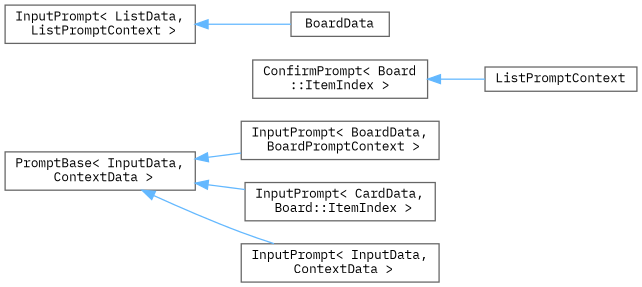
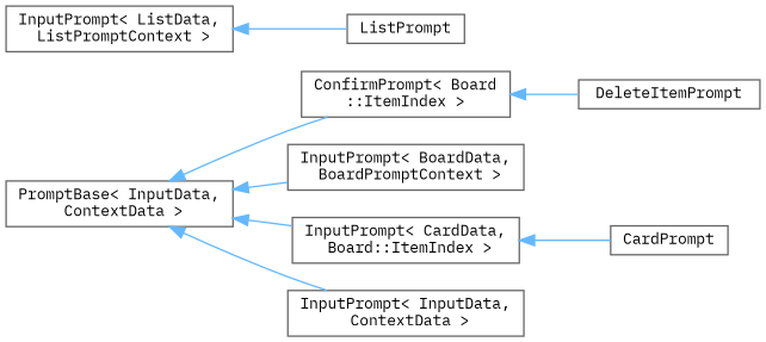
  digraph {
    fontname="IBM Plex Mono"
    rankdir=LR
    node [color=grey40 fillcolor=white fontname="IBM Plex Mono" fontsize=10 shape=box style=filled]
    edge [color=steelblue1 dir=back fontname="IBM Plex Mono" fontsize=10 labelfontname=Helvetica labelfontsize=10 style=solid]
    n1 [height=0.2 label="PromptBase\< InputData,\l ContextData \>" width=0.4]
    n2 [height=0.2 label="ConfirmPrompt\< Board\l::ItemIndex \>" width=0.4]
    n3 [height=0.2 label="InputPrompt\< BoardData,\l BoardPromptContext \>" width=0.4]
    n4 [height=0.2 label="InputPrompt\< CardData,\l Board::ItemIndex \>" width=0.4]
    n5 [height=0.2 label="InputPrompt\< InputData,\l ContextData \>" width=0.4]
-   n6 [height=0.2 label=ListPromptContext width=0.4]
+   n6 [height=0.2 label=DeleteItemPrompt width=0.4]
+   n7 [height=0.2 label=CardPrompt width=0.4]
    n8 [height=0.2 label="InputPrompt\< ListData,\l ListPromptContext \>" width=0.4]
-   n9 [height=0.2 label=BoardData width=0.4]
+   n9 [height=0.2 label=ListPrompt width=0.4]
+   n1 -> n2
    n1 -> n3
    n1 -> n4
    n1 -> n5
    n2 -> n6
+   n4 -> n7
    n8 -> n9
  }
